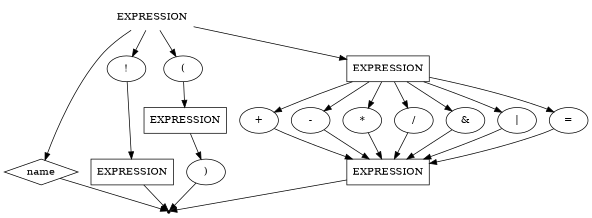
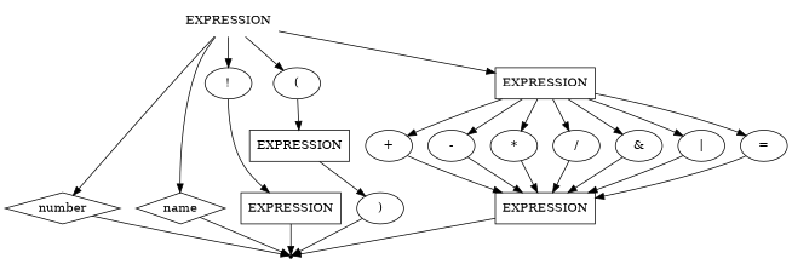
  digraph {
    node [shape=oval]
    n1 [label=EXPRESSION shape=plaintext]
+   n2 [label=number shape=diamond]
    n3 [label=name shape=diamond]
    n4 [label="!"]
    n5 [label="("]
    n6 [label=EXPRESSION shape=box]
    end [shape=point]
    n8 [label=EXPRESSION shape=box]
    n9 [label=EXPRESSION shape=box]
    n10 [label=")"]
    n11 [label="+"]
    n12 [label="-"]
    n13 [label="*"]
    n14 [label="/"]
    n15 [label="&"]
    n16 [label="|"]
    n17 [label="="]
    n18 [label=EXPRESSION shape=box]
+   n1 -> n2
    n1 -> n3
    n1 -> n4
    n1 -> n5
    n1 -> n6
+   n2 -> end
    n3 -> end
    n4 -> n8
    n5 -> n9
    n6 -> n11
    n6 -> n12
    n6 -> n13
    n6 -> n14
    n6 -> n15
    n6 -> n16
    n6 -> n17
    n8 -> end
    n9 -> n10
    n10 -> end
    n11 -> n18
    n12 -> n18
    n13 -> n18
    n14 -> n18
    n15 -> n18
    n16 -> n18
    n17 -> n18
    n18 -> end
  }
